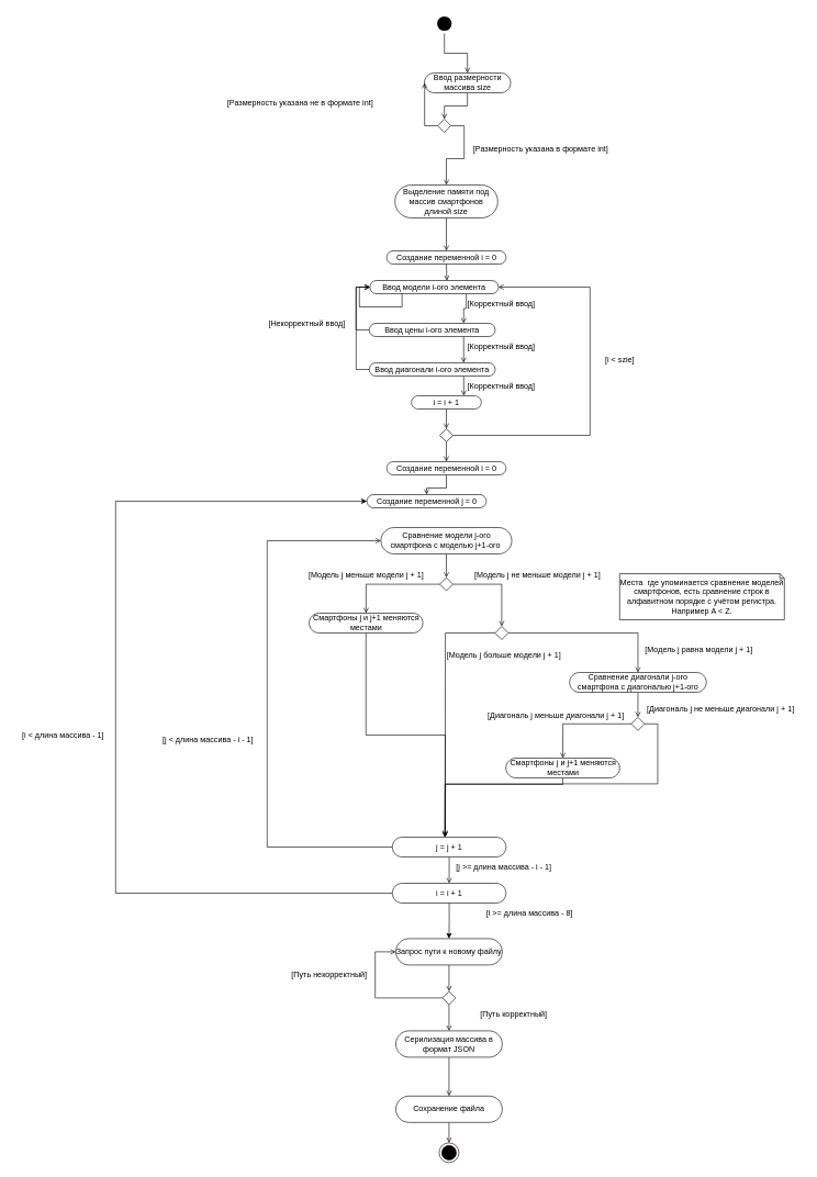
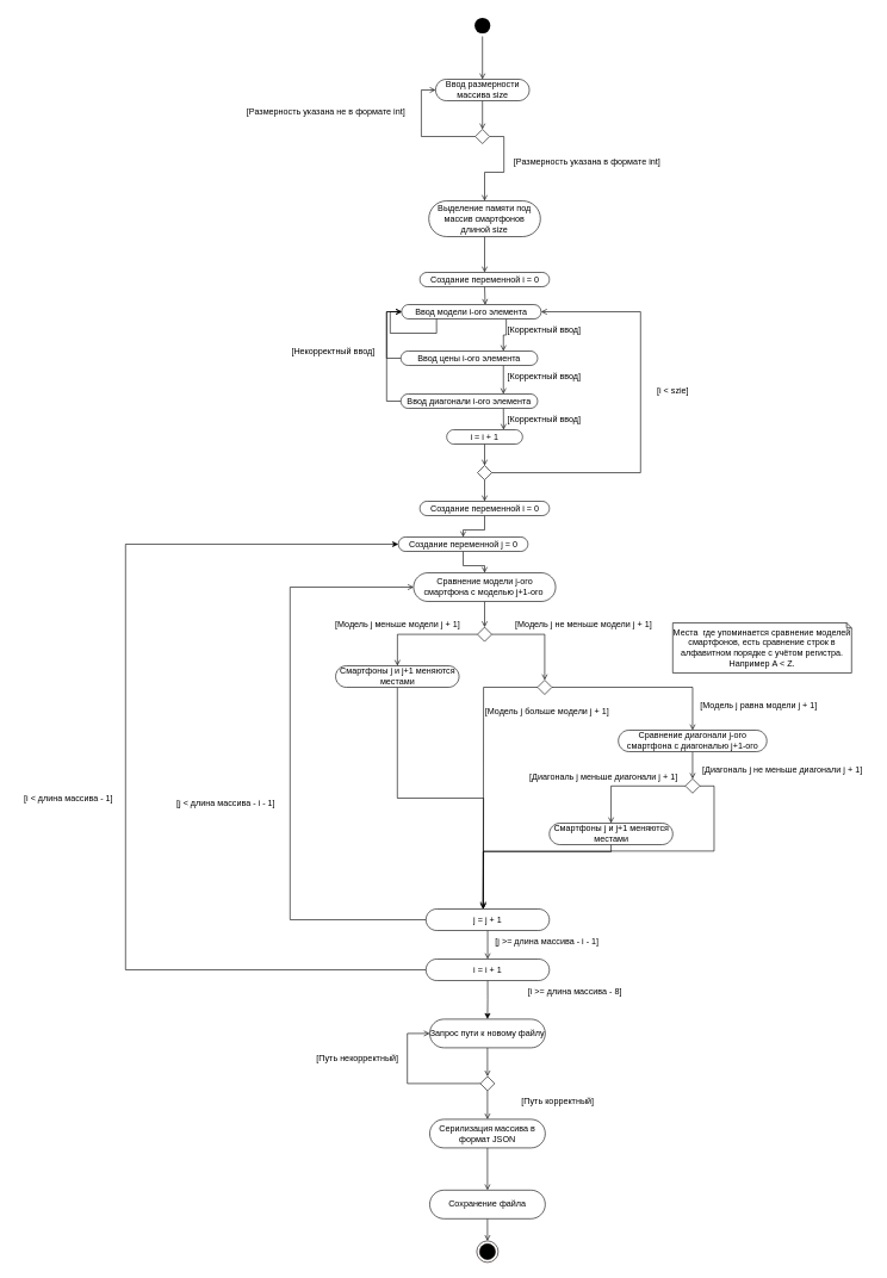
  <mxCell id="0" />
  <mxCell id="1" parent="0" />
  <mxCell id="2" style="edgeStyle=orthogonalEdgeStyle;rounded=0;orthogonalLoop=1;jettySize=auto;html=1;exitX=0.5;exitY=1;exitDx=0;exitDy=0;endArrow=open;endFill=0;entryX=0.5;entryY=0.5;entryDx=0;entryDy=-15;entryPerimeter=0;" edge="1" parent="1" source="3" target="6"><mxGeometry relative="1" as="geometry"><mxPoint x="674" y="110" as="targetPoint" /></mxGeometry></mxCell>
  <mxCell id="3" value="" style="ellipse;html=1;shape=endState;fillColor=#000000;strokeColor=none;" vertex="1" parent="1"><mxGeometry x="659" y="20" width="30" height="30" as="geometry" /></mxCell>
  <mxCell id="4" value="" style="ellipse;html=1;shape=endState;fillColor=#000000;strokeColor=#140000;" vertex="1" parent="1"><mxGeometry x="666" y="1734" width="30" height="30" as="geometry" /></mxCell>
  <mxCell id="5" style="edgeStyle=orthogonalEdgeStyle;rounded=0;orthogonalLoop=1;jettySize=auto;html=1;exitX=0.5;exitY=0.5;exitDx=0;exitDy=15;exitPerimeter=0;entryX=0.5;entryY=0;entryDx=0;entryDy=0;endArrow=open;endFill=0;" edge="1" parent="1" source="6" target="9"><mxGeometry relative="1" as="geometry" /></mxCell>
- <mxCell id="6" value="Ввод размерности массива size" style="html=1;dashed=0;whiteSpace=wrap;shape=mxgraph.dfd.start" vertex="1" parent="1"><mxGeometry x="643.5" y="110" width="131" height="30" as="geometry" /></mxCell>
+ <mxCell id="6" value="Ввод размерности массива size" style="html=1;dashed=0;whiteSpace=wrap;shape=mxgraph.dfd.start" vertex="1" parent="1"><mxGeometry x="608.5" y="110" width="131" height="30" as="geometry" /></mxCell>
  <mxCell id="7" style="edgeStyle=orthogonalEdgeStyle;rounded=0;orthogonalLoop=1;jettySize=auto;html=1;exitX=0;exitY=0.5;exitDx=0;exitDy=0;entryX=0;entryY=0.5;entryDx=0;entryDy=0;entryPerimeter=0;endArrow=open;endFill=0;" edge="1" parent="1" source="9" target="6"><mxGeometry relative="1" as="geometry"><mxPoint x="585" y="190.333" as="targetPoint" /></mxGeometry></mxCell>
  <mxCell id="8" style="edgeStyle=orthogonalEdgeStyle;rounded=0;orthogonalLoop=1;jettySize=auto;html=1;exitX=1;exitY=0.5;exitDx=0;exitDy=0;entryX=0.5;entryY=0.5;entryDx=0;entryDy=-25;entryPerimeter=0;endArrow=open;endFill=0;" edge="1" parent="1" source="9" target="13"><mxGeometry relative="1" as="geometry" /></mxCell>
  <mxCell id="9" value="" style="rhombus;whiteSpace=wrap;html=1;" vertex="1" parent="1"><mxGeometry x="664" y="180" width="20" height="20" as="geometry" /></mxCell>
  <mxCell id="10" value="[Размерность указана не в формате int]" style="text;html=1;align=center;verticalAlign=middle;resizable=0;points=[];autosize=1;strokeColor=none;fillColor=none;" vertex="1" parent="1"><mxGeometry x="335" y="140" width="240" height="30" as="geometry" /></mxCell>
  <mxCell id="11" value="[Размерность указана в формате int]" style="text;html=1;align=center;verticalAlign=middle;resizable=0;points=[];autosize=1;strokeColor=none;fillColor=none;" vertex="1" parent="1"><mxGeometry x="705" y="210" width="230" height="30" as="geometry" /></mxCell>
  <mxCell id="12" style="edgeStyle=orthogonalEdgeStyle;rounded=0;orthogonalLoop=1;jettySize=auto;html=1;exitX=0.5;exitY=0.5;exitDx=0;exitDy=25;exitPerimeter=0;endArrow=open;endFill=0;entryX=0.5;entryY=0.5;entryDx=0;entryDy=-10;entryPerimeter=0;" edge="1" parent="1" source="13" target="15"><mxGeometry relative="1" as="geometry"><mxPoint x="677" y="390" as="targetPoint" /></mxGeometry></mxCell>
  <mxCell id="13" value="Выделение памяти под массив смартфонов длиной size" style="html=1;dashed=0;whiteSpace=wrap;shape=mxgraph.dfd.start" vertex="1" parent="1"><mxGeometry x="599" y="280" width="156" height="50" as="geometry" /></mxCell>
  <mxCell id="14" style="edgeStyle=orthogonalEdgeStyle;rounded=0;orthogonalLoop=1;jettySize=auto;html=1;exitX=0.5;exitY=0.5;exitDx=0;exitDy=10;exitPerimeter=0;entryX=0.599;entryY=0.017;entryDx=0;entryDy=0;entryPerimeter=0;endArrow=open;endFill=0;" edge="1" parent="1" source="15" target="22"><mxGeometry relative="1" as="geometry" /></mxCell>
  <mxCell id="15" value="Создание переменной i = 0" style="html=1;dashed=0;whiteSpace=wrap;shape=mxgraph.dfd.start" vertex="1" parent="1"><mxGeometry x="586.5" y="380" width="181" height="20" as="geometry" /></mxCell>
  <mxCell id="16" style="edgeStyle=orthogonalEdgeStyle;rounded=0;orthogonalLoop=1;jettySize=auto;html=1;exitX=0.5;exitY=0.5;exitDx=0;exitDy=10;exitPerimeter=0;entryX=0.5;entryY=0;entryDx=0;entryDy=0;endArrow=open;endFill=0;" edge="1" parent="1" source="17" target="20"><mxGeometry relative="1" as="geometry" /></mxCell>
  <mxCell id="17" value="i = i + 1" style="html=1;dashed=0;whiteSpace=wrap;shape=mxgraph.dfd.start" vertex="1" parent="1"><mxGeometry x="624" y="600" width="106" height="20" as="geometry" /></mxCell>
  <mxCell id="18" style="edgeStyle=orthogonalEdgeStyle;rounded=0;orthogonalLoop=1;jettySize=auto;html=1;exitX=1;exitY=0.5;exitDx=0;exitDy=0;entryX=1;entryY=0.5;entryDx=0;entryDy=0;entryPerimeter=0;endArrow=open;endFill=0;" edge="1" parent="1" source="20" target="22"><mxGeometry relative="1" as="geometry"><mxPoint x="535" y="740" as="targetPoint" /><Array as="points"><mxPoint x="895" y="660" /><mxPoint x="895" y="435" /></Array></mxGeometry></mxCell>
  <mxCell id="19" style="edgeStyle=orthogonalEdgeStyle;rounded=0;orthogonalLoop=1;jettySize=auto;html=1;exitX=0.5;exitY=1;exitDx=0;exitDy=0;endArrow=open;endFill=0;entryX=0.5;entryY=0.5;entryDx=0;entryDy=-10;entryPerimeter=0;" edge="1" parent="1" source="20" target="48"><mxGeometry relative="1" as="geometry"><mxPoint x="677" y="700" as="targetPoint" /></mxGeometry></mxCell>
  <mxCell id="20" value="" style="rhombus;whiteSpace=wrap;html=1;" vertex="1" parent="1"><mxGeometry x="667" y="650" width="20" height="20" as="geometry" /></mxCell>
  <mxCell id="21" style="edgeStyle=orthogonalEdgeStyle;rounded=0;orthogonalLoop=1;jettySize=auto;html=1;exitX=0.75;exitY=1;exitDx=0;exitDy=0;exitPerimeter=0;entryX=0.75;entryY=0;entryDx=0;entryDy=0;entryPerimeter=0;endArrow=open;endFill=0;" edge="1" parent="1" source="22" target="25"><mxGeometry relative="1" as="geometry"><mxPoint x="703.667" y="500" as="targetPoint" /></mxGeometry></mxCell>
  <mxCell id="22" value="Ввод модели i-ого элемента" style="html=1;dashed=0;whiteSpace=wrap;shape=mxgraph.dfd.start" vertex="1" parent="1"><mxGeometry x="561" y="425" width="195" height="20" as="geometry" /></mxCell>
  <mxCell id="23" style="edgeStyle=orthogonalEdgeStyle;rounded=0;orthogonalLoop=1;jettySize=auto;html=1;exitX=0.75;exitY=1;exitDx=0;exitDy=0;exitPerimeter=0;entryX=0.75;entryY=0;entryDx=0;entryDy=0;entryPerimeter=0;endArrow=open;endFill=0;" edge="1" parent="1" source="25" target="28"><mxGeometry relative="1" as="geometry" /></mxCell>
  <mxCell id="24" style="edgeStyle=orthogonalEdgeStyle;rounded=0;orthogonalLoop=1;jettySize=auto;html=1;exitX=0;exitY=0.5;exitDx=0;exitDy=0;exitPerimeter=0;entryX=0;entryY=0.5;entryDx=0;entryDy=0;entryPerimeter=0;endArrow=open;endFill=0;" edge="1" parent="1" source="25" target="22"><mxGeometry relative="1" as="geometry" /></mxCell>
  <mxCell id="25" value="Ввод цены i-ого элемента" style="html=1;dashed=0;whiteSpace=wrap;shape=mxgraph.dfd.start" vertex="1" parent="1"><mxGeometry x="560" y="490" width="191" height="20" as="geometry" /></mxCell>
  <mxCell id="26" style="edgeStyle=orthogonalEdgeStyle;rounded=0;orthogonalLoop=1;jettySize=auto;html=1;exitX=0.75;exitY=1;exitDx=0;exitDy=0;exitPerimeter=0;entryX=0.75;entryY=0;entryDx=0;entryDy=0;entryPerimeter=0;endArrow=open;endFill=0;" edge="1" parent="1" source="28" target="17"><mxGeometry relative="1" as="geometry" /></mxCell>
  <mxCell id="27" style="edgeStyle=orthogonalEdgeStyle;rounded=0;orthogonalLoop=1;jettySize=auto;html=1;exitX=0;exitY=0.5;exitDx=0;exitDy=0;exitPerimeter=0;entryX=0;entryY=0.5;entryDx=0;entryDy=0;entryPerimeter=0;endArrow=open;endFill=0;" edge="1" parent="1" source="28" target="22"><mxGeometry relative="1" as="geometry" /></mxCell>
  <mxCell id="28" value="Ввод диагонали i-ого элемента" style="html=1;dashed=0;whiteSpace=wrap;shape=mxgraph.dfd.start" vertex="1" parent="1"><mxGeometry x="560" y="550" width="191" height="20" as="geometry" /></mxCell>
  <mxCell id="29" style="edgeStyle=orthogonalEdgeStyle;rounded=0;orthogonalLoop=1;jettySize=auto;html=1;exitX=0.5;exitY=0.5;exitDx=0;exitDy=10;exitPerimeter=0;" edge="1" parent="1" source="28" target="28"><mxGeometry relative="1" as="geometry" /></mxCell>
  <mxCell id="30" value="[Некорректный ввод]" style="text;html=1;align=center;verticalAlign=middle;resizable=0;points=[];autosize=1;strokeColor=none;fillColor=none;" vertex="1" parent="1"><mxGeometry x="395" y="475" width="140" height="30" as="geometry" /></mxCell>
  <mxCell id="31" value="[Корректный ввод]" style="text;html=1;align=center;verticalAlign=middle;resizable=0;points=[];autosize=1;strokeColor=none;fillColor=none;" vertex="1" parent="1"><mxGeometry x="695" y="445" width="130" height="30" as="geometry" /></mxCell>
  <mxCell id="32" value="[Корректный ввод]" style="text;html=1;align=center;verticalAlign=middle;resizable=0;points=[];autosize=1;strokeColor=none;fillColor=none;" vertex="1" parent="1"><mxGeometry x="695" y="510" width="130" height="30" as="geometry" /></mxCell>
  <mxCell id="33" value="[Корректный ввод]" style="text;html=1;align=center;verticalAlign=middle;resizable=0;points=[];autosize=1;strokeColor=none;fillColor=none;" vertex="1" parent="1"><mxGeometry x="695" y="570" width="130" height="30" as="geometry" /></mxCell>
  <mxCell id="34" value="[i &amp;lt; szie]" style="text;html=1;align=center;verticalAlign=middle;resizable=0;points=[];autosize=1;strokeColor=none;fillColor=none;" vertex="1" parent="1"><mxGeometry x="905" y="530" width="70" height="30" as="geometry" /></mxCell>
  <mxCell id="35" style="edgeStyle=orthogonalEdgeStyle;rounded=0;orthogonalLoop=1;jettySize=auto;html=1;exitX=0.25;exitY=1;exitDx=0;exitDy=0;exitPerimeter=0;entryX=0;entryY=0.5;entryDx=0;entryDy=0;entryPerimeter=0;endArrow=open;endFill=0;" edge="1" parent="1" source="22" target="22"><mxGeometry relative="1" as="geometry"><Array as="points"><mxPoint x="610" y="465" /><mxPoint x="545" y="465" /><mxPoint x="545" y="435" /></Array></mxGeometry></mxCell>
  <mxCell id="36" style="edgeStyle=orthogonalEdgeStyle;rounded=0;orthogonalLoop=1;jettySize=auto;html=1;exitX=0.5;exitY=0.5;exitDx=0;exitDy=20;exitPerimeter=0;entryX=0.5;entryY=0;entryDx=0;entryDy=0;endArrow=open;endFill=0;" edge="1" parent="1" source="37" target="42"><mxGeometry relative="1" as="geometry" /></mxCell>
  <mxCell id="37" value="Запрос пути к новому файлу" style="html=1;dashed=0;whiteSpace=wrap;shape=mxgraph.dfd.start" vertex="1" parent="1"><mxGeometry x="600.25" y="1424" width="161.5" height="40" as="geometry" /></mxCell>
  <mxCell id="38" style="edgeStyle=orthogonalEdgeStyle;rounded=0;orthogonalLoop=1;jettySize=auto;html=1;exitX=0.5;exitY=0.5;exitDx=0;exitDy=20;exitPerimeter=0;entryX=0.5;entryY=0;entryDx=0;entryDy=0;endArrow=open;endFill=0;" edge="1" parent="1" source="39" target="4"><mxGeometry relative="1" as="geometry" /></mxCell>
  <mxCell id="39" value="Сохранение файла" style="html=1;dashed=0;whiteSpace=wrap;shape=mxgraph.dfd.start" vertex="1" parent="1"><mxGeometry x="600.25" y="1663" width="161.5" height="40" as="geometry" /></mxCell>
  <mxCell id="40" style="edgeStyle=orthogonalEdgeStyle;rounded=0;orthogonalLoop=1;jettySize=auto;html=1;exitX=0;exitY=0.5;exitDx=0;exitDy=0;entryX=0;entryY=0.5;entryDx=0;entryDy=0;entryPerimeter=0;endArrow=open;endFill=0;" edge="1" parent="1" source="42" target="37"><mxGeometry relative="1" as="geometry"><Array as="points"><mxPoint x="569" y="1514" /><mxPoint x="569" y="1444" /></Array></mxGeometry></mxCell>
  <mxCell id="41" style="edgeStyle=orthogonalEdgeStyle;rounded=0;orthogonalLoop=1;jettySize=auto;html=1;exitX=0.5;exitY=1;exitDx=0;exitDy=0;entryX=0.5;entryY=0.5;entryDx=0;entryDy=-20;entryPerimeter=0;endArrow=open;endFill=0;" edge="1" parent="1" source="42" target="46"><mxGeometry relative="1" as="geometry" /></mxCell>
  <mxCell id="42" value="" style="rhombus;whiteSpace=wrap;html=1;" vertex="1" parent="1"><mxGeometry x="671" y="1504" width="20" height="20" as="geometry" /></mxCell>
  <mxCell id="43" value="[Путь некорректный]" style="text;html=1;align=center;verticalAlign=middle;resizable=0;points=[];autosize=1;strokeColor=none;fillColor=none;" vertex="1" parent="1"><mxGeometry x="429" y="1464" width="140" height="30" as="geometry" /></mxCell>
  <mxCell id="44" value="[Путь корректный]" style="text;html=1;align=center;verticalAlign=middle;resizable=0;points=[];autosize=1;strokeColor=none;fillColor=none;" vertex="1" parent="1"><mxGeometry x="719" y="1524" width="120" height="30" as="geometry" /></mxCell>
  <mxCell id="45" style="edgeStyle=orthogonalEdgeStyle;rounded=0;orthogonalLoop=1;jettySize=auto;html=1;exitX=0.5;exitY=0.5;exitDx=0;exitDy=20;exitPerimeter=0;entryX=0.5;entryY=0.5;entryDx=0;entryDy=-20;entryPerimeter=0;endArrow=open;endFill=0;" edge="1" parent="1" source="46" target="39"><mxGeometry relative="1" as="geometry" /></mxCell>
  <mxCell id="46" value="Серилизация массива в формат JSON" style="html=1;dashed=0;whiteSpace=wrap;shape=mxgraph.dfd.start" vertex="1" parent="1"><mxGeometry x="600.25" y="1564" width="161.5" height="40" as="geometry" /></mxCell>
  <mxCell id="47" style="edgeStyle=orthogonalEdgeStyle;rounded=0;orthogonalLoop=1;jettySize=auto;html=1;exitX=0.5;exitY=0.5;exitDx=0;exitDy=10;exitPerimeter=0;entryX=0.5;entryY=0.5;entryDx=0;entryDy=-10;entryPerimeter=0;endArrow=open;endFill=0;" edge="1" parent="1" source="48" target="50"><mxGeometry relative="1" as="geometry" /></mxCell>
  <mxCell id="48" value="Создание переменной i = 0" style="html=1;dashed=0;whiteSpace=wrap;shape=mxgraph.dfd.start" vertex="1" parent="1"><mxGeometry x="586.5" y="700" width="181" height="20" as="geometry" /></mxCell>
+ <mxCell id="49" style="edgeStyle=orthogonalEdgeStyle;rounded=0;orthogonalLoop=1;jettySize=auto;html=1;exitX=0.5;exitY=0.5;exitDx=0;exitDy=10;exitPerimeter=0;endArrow=open;endFill=0;entryX=0.5;entryY=0.5;entryDx=0;entryDy=-20;entryPerimeter=0;" edge="1" parent="1" source="50" target="52"><mxGeometry relative="1" as="geometry"><mxPoint x="677" y="800" as="targetPoint" /></mxGeometry></mxCell>
  <mxCell id="50" value="Создание переменной j = 0" style="html=1;dashed=0;whiteSpace=wrap;shape=mxgraph.dfd.start" vertex="1" parent="1"><mxGeometry x="556.5" y="750" width="181" height="20" as="geometry" /></mxCell>
  <mxCell id="51" style="edgeStyle=orthogonalEdgeStyle;rounded=0;orthogonalLoop=1;jettySize=auto;html=1;exitX=0.5;exitY=0.5;exitDx=0;exitDy=20;exitPerimeter=0;entryX=0;entryY=0.5;entryDx=0;entryDy=0;endArrow=open;endFill=0;" edge="1" parent="1" source="52" target="55"><mxGeometry relative="1" as="geometry" /></mxCell>
  <mxCell id="52" value="Сравнение модели j-ого смартфона с моделью j+1-ого&amp;nbsp;" style="html=1;dashed=0;whiteSpace=wrap;shape=mxgraph.dfd.start" vertex="1" parent="1"><mxGeometry x="577.75" y="800" width="198.5" height="40" as="geometry" /></mxCell>
  <mxCell id="53" style="edgeStyle=orthogonalEdgeStyle;rounded=0;orthogonalLoop=1;jettySize=auto;html=1;exitX=0.5;exitY=1;exitDx=0;exitDy=0;endArrow=open;endFill=0;" edge="1" parent="1" source="55" target="57"><mxGeometry relative="1" as="geometry"><mxPoint x="605" y="940" as="targetPoint" /></mxGeometry></mxCell>
  <mxCell id="54" style="edgeStyle=orthogonalEdgeStyle;rounded=0;orthogonalLoop=1;jettySize=auto;html=1;exitX=0.5;exitY=0;exitDx=0;exitDy=0;entryX=0;entryY=0.5;entryDx=0;entryDy=0;endArrow=open;endFill=0;" edge="1" parent="1" source="55" target="61"><mxGeometry relative="1" as="geometry" /></mxCell>
  <mxCell id="55" value="" style="rhombus;whiteSpace=wrap;html=1;direction=south;" vertex="1" parent="1"><mxGeometry x="667" y="876" width="20" height="20" as="geometry" /></mxCell>
  <mxCell id="56" style="edgeStyle=orthogonalEdgeStyle;rounded=0;orthogonalLoop=1;jettySize=auto;html=1;exitX=0.5;exitY=0.5;exitDx=0;exitDy=15;exitPerimeter=0;endArrow=open;endFill=0;" edge="1" parent="1" source="57"><mxGeometry relative="1" as="geometry"><mxPoint x="675" y="1270" as="targetPoint" /></mxGeometry></mxCell>
  <mxCell id="57" value="Смартфоны j и j+1 меняются местами" style="html=1;dashed=0;whiteSpace=wrap;shape=mxgraph.dfd.start" vertex="1" parent="1"><mxGeometry x="468.75" y="930" width="172.5" height="30" as="geometry" /></mxCell>
  <mxCell id="58" value="[Модель j меньше модели j + 1]" style="text;html=1;align=center;verticalAlign=middle;resizable=0;points=[];autosize=1;strokeColor=none;fillColor=none;" vertex="1" parent="1"><mxGeometry x="455" y="858" width="200" height="30" as="geometry" /></mxCell>
  <mxCell id="59" style="edgeStyle=orthogonalEdgeStyle;rounded=0;orthogonalLoop=1;jettySize=auto;html=1;exitX=0.5;exitY=1;exitDx=0;exitDy=0;endArrow=open;endFill=0;" edge="1" parent="1" source="61"><mxGeometry relative="1" as="geometry"><mxPoint x="675" y="1270" as="targetPoint" /></mxGeometry></mxCell>
  <mxCell id="60" style="edgeStyle=orthogonalEdgeStyle;rounded=0;orthogonalLoop=1;jettySize=auto;html=1;exitX=0.5;exitY=0;exitDx=0;exitDy=0;endArrow=open;endFill=0;entryX=0.5;entryY=0.5;entryDx=0;entryDy=-15;entryPerimeter=0;" edge="1" parent="1" source="61" target="67"><mxGeometry relative="1" as="geometry"><mxPoint x="965" y="1020" as="targetPoint" /></mxGeometry></mxCell>
  <mxCell id="61" value="" style="rhombus;whiteSpace=wrap;html=1;direction=south;" vertex="1" parent="1"><mxGeometry x="751" y="950" width="20" height="20" as="geometry" /></mxCell>
  <mxCell id="62" value="[Модель j не меньше модели j + 1]" style="text;html=1;align=center;verticalAlign=middle;resizable=0;points=[];autosize=1;strokeColor=none;fillColor=none;" vertex="1" parent="1"><mxGeometry x="710" y="858" width="210" height="30" as="geometry" /></mxCell>
  <mxCell id="63" value="[Модель j больше модели j + 1]" style="text;html=1;align=center;verticalAlign=middle;resizable=0;points=[];autosize=1;strokeColor=none;fillColor=none;" vertex="1" parent="1"><mxGeometry x="664" y="979" width="200" height="30" as="geometry" /></mxCell>
  <mxCell id="64" value="Места&amp;nbsp; где упоминается сравнение моделей смартфонов, есть сравнение строк в алфавитном порядке с учётом регистра. Например A &amp;lt; Z." style="shape=note;whiteSpace=wrap;html=1;backgroundOutline=1;darkOpacity=0.05;size=7;" vertex="1" parent="1"><mxGeometry x="940" y="870" width="250" height="70" as="geometry" /></mxCell>
  <mxCell id="65" value="[Модель j равна модели j + 1]" style="text;html=1;align=center;verticalAlign=middle;resizable=0;points=[];autosize=1;strokeColor=none;fillColor=none;" vertex="1" parent="1"><mxGeometry x="965" y="970" width="190" height="30" as="geometry" /></mxCell>
  <mxCell id="66" style="edgeStyle=orthogonalEdgeStyle;rounded=0;orthogonalLoop=1;jettySize=auto;html=1;exitX=0.5;exitY=0.5;exitDx=0;exitDy=15;exitPerimeter=0;entryX=0;entryY=0.5;entryDx=0;entryDy=0;endArrow=open;endFill=0;" edge="1" parent="1" source="67" target="70"><mxGeometry relative="1" as="geometry" /></mxCell>
  <mxCell id="67" value="Сравнение диагонали j-ого смартфона с диагональю j+1-ого" style="html=1;dashed=0;whiteSpace=wrap;shape=mxgraph.dfd.start" vertex="1" parent="1"><mxGeometry x="864" y="1020" width="207.5" height="30" as="geometry" /></mxCell>
  <mxCell id="68" style="edgeStyle=orthogonalEdgeStyle;rounded=0;orthogonalLoop=1;jettySize=auto;html=1;exitX=0.5;exitY=0;exitDx=0;exitDy=0;endArrow=open;endFill=0;" edge="1" parent="1" source="70"><mxGeometry relative="1" as="geometry"><mxPoint x="675" y="1270" as="targetPoint" /></mxGeometry></mxCell>
  <mxCell id="69" style="edgeStyle=orthogonalEdgeStyle;rounded=0;orthogonalLoop=1;jettySize=auto;html=1;exitX=0.5;exitY=1;exitDx=0;exitDy=0;endArrow=open;endFill=0;entryX=0.5;entryY=0.5;entryDx=0;entryDy=-15;entryPerimeter=0;" edge="1" parent="1" source="70" target="73"><mxGeometry relative="1" as="geometry"><mxPoint x="855" y="1160" as="targetPoint" /></mxGeometry></mxCell>
  <mxCell id="70" value="" style="rhombus;whiteSpace=wrap;html=1;direction=south;" vertex="1" parent="1"><mxGeometry x="957.75" y="1088" width="20" height="20" as="geometry" /></mxCell>
  <mxCell id="71" value="[Диагональ j меньше диагонали j + 1]" style="text;html=1;align=center;verticalAlign=middle;resizable=0;points=[];autosize=1;strokeColor=none;fillColor=none;" vertex="1" parent="1"><mxGeometry x="727.75" y="1070" width="230" height="30" as="geometry" /></mxCell>
  <mxCell id="72" style="edgeStyle=orthogonalEdgeStyle;rounded=0;orthogonalLoop=1;jettySize=auto;html=1;exitX=0.5;exitY=0.5;exitDx=0;exitDy=15;exitPerimeter=0;endArrow=open;endFill=0;entryX=0.464;entryY=-0.072;entryDx=0;entryDy=0;entryPerimeter=0;" edge="1" parent="1" source="73" target="77"><mxGeometry relative="1" as="geometry"><Array as="points"><mxPoint x="854" y="1190" /><mxPoint x="675" y="1190" /></Array></mxGeometry></mxCell>
  <mxCell id="73" value="Смартфоны j и j+1 меняются местами" style="html=1;dashed=0;whiteSpace=wrap;shape=mxgraph.dfd.start" vertex="1" parent="1"><mxGeometry x="767.5" y="1150" width="172.5" height="30" as="geometry" /></mxCell>
  <mxCell id="74" value="[Диагональ j не меньше диагонали j + 1]" style="text;html=1;align=center;verticalAlign=middle;resizable=0;points=[];autosize=1;strokeColor=none;fillColor=none;" vertex="1" parent="1"><mxGeometry x="967.75" y="1060" width="250" height="30" as="geometry" /></mxCell>
  <mxCell id="75" style="edgeStyle=orthogonalEdgeStyle;rounded=0;orthogonalLoop=1;jettySize=auto;html=1;exitX=0;exitY=0.5;exitDx=0;exitDy=0;exitPerimeter=0;entryX=0;entryY=0.5;entryDx=0;entryDy=0;entryPerimeter=0;endArrow=open;endFill=0;" edge="1" parent="1" source="77" target="52"><mxGeometry relative="1" as="geometry"><Array as="points"><mxPoint x="405" y="1285" /><mxPoint x="405" y="820" /></Array></mxGeometry></mxCell>
  <mxCell id="76" style="edgeStyle=orthogonalEdgeStyle;rounded=0;orthogonalLoop=1;jettySize=auto;html=1;exitX=0.5;exitY=0.5;exitDx=0;exitDy=15;exitPerimeter=0;entryX=0.5;entryY=0.5;entryDx=0;entryDy=-15;entryPerimeter=0;endArrow=open;endFill=0;" edge="1" parent="1" source="77" target="82"><mxGeometry relative="1" as="geometry" /></mxCell>
  <mxCell id="77" value="j = j + 1" style="html=1;dashed=0;whiteSpace=wrap;shape=mxgraph.dfd.start" vertex="1" parent="1"><mxGeometry x="595" y="1270" width="172.5" height="30" as="geometry" /></mxCell>
  <mxCell id="78" value="[j &amp;lt; длина массива - i - 1]" style="text;html=1;align=center;verticalAlign=middle;resizable=0;points=[];autosize=1;strokeColor=none;fillColor=none;" vertex="1" parent="1"><mxGeometry x="235" y="1108" width="160" height="30" as="geometry" /></mxCell>
  <mxCell id="79" value="[j &amp;gt;= длина массива - i - 1]" style="text;html=1;align=center;verticalAlign=middle;resizable=0;points=[];autosize=1;strokeColor=none;fillColor=none;" vertex="1" parent="1"><mxGeometry x="679" y="1300" width="170" height="30" as="geometry" /></mxCell>
  <mxCell id="80" style="edgeStyle=orthogonalEdgeStyle;rounded=0;orthogonalLoop=1;jettySize=auto;html=1;exitX=0;exitY=0.5;exitDx=0;exitDy=0;exitPerimeter=0;entryX=0;entryY=0.5;entryDx=0;entryDy=0;entryPerimeter=0;" edge="1" parent="1" source="82" target="50"><mxGeometry relative="1" as="geometry"><Array as="points"><mxPoint x="175" y="1355" /><mxPoint x="175" y="760" /></Array></mxGeometry></mxCell>
  <mxCell id="81" style="edgeStyle=orthogonalEdgeStyle;rounded=0;orthogonalLoop=1;jettySize=auto;html=1;exitX=0.5;exitY=0.5;exitDx=0;exitDy=15;exitPerimeter=0;entryX=0.5;entryY=0.5;entryDx=0;entryDy=-20;entryPerimeter=0;" edge="1" parent="1" source="82" target="37"><mxGeometry relative="1" as="geometry" /></mxCell>
  <mxCell id="82" value="i = i + 1" style="html=1;dashed=0;whiteSpace=wrap;shape=mxgraph.dfd.start" vertex="1" parent="1"><mxGeometry x="595" y="1340" width="172.5" height="30" as="geometry" /></mxCell>
  <mxCell id="83" value="[i &amp;lt; длина массива - 1]" style="text;html=1;align=center;verticalAlign=middle;resizable=0;points=[];autosize=1;strokeColor=none;fillColor=none;" vertex="1" parent="1"><mxGeometry x="20" y="1100" width="150" height="30" as="geometry" /></mxCell>
  <mxCell id="84" value="[i &amp;gt;= длина массива - 8]" style="text;html=1;align=center;verticalAlign=middle;resizable=0;points=[];autosize=1;strokeColor=none;fillColor=none;" vertex="1" parent="1"><mxGeometry x="727.75" y="1370" width="150" height="30" as="geometry" /></mxCell>
